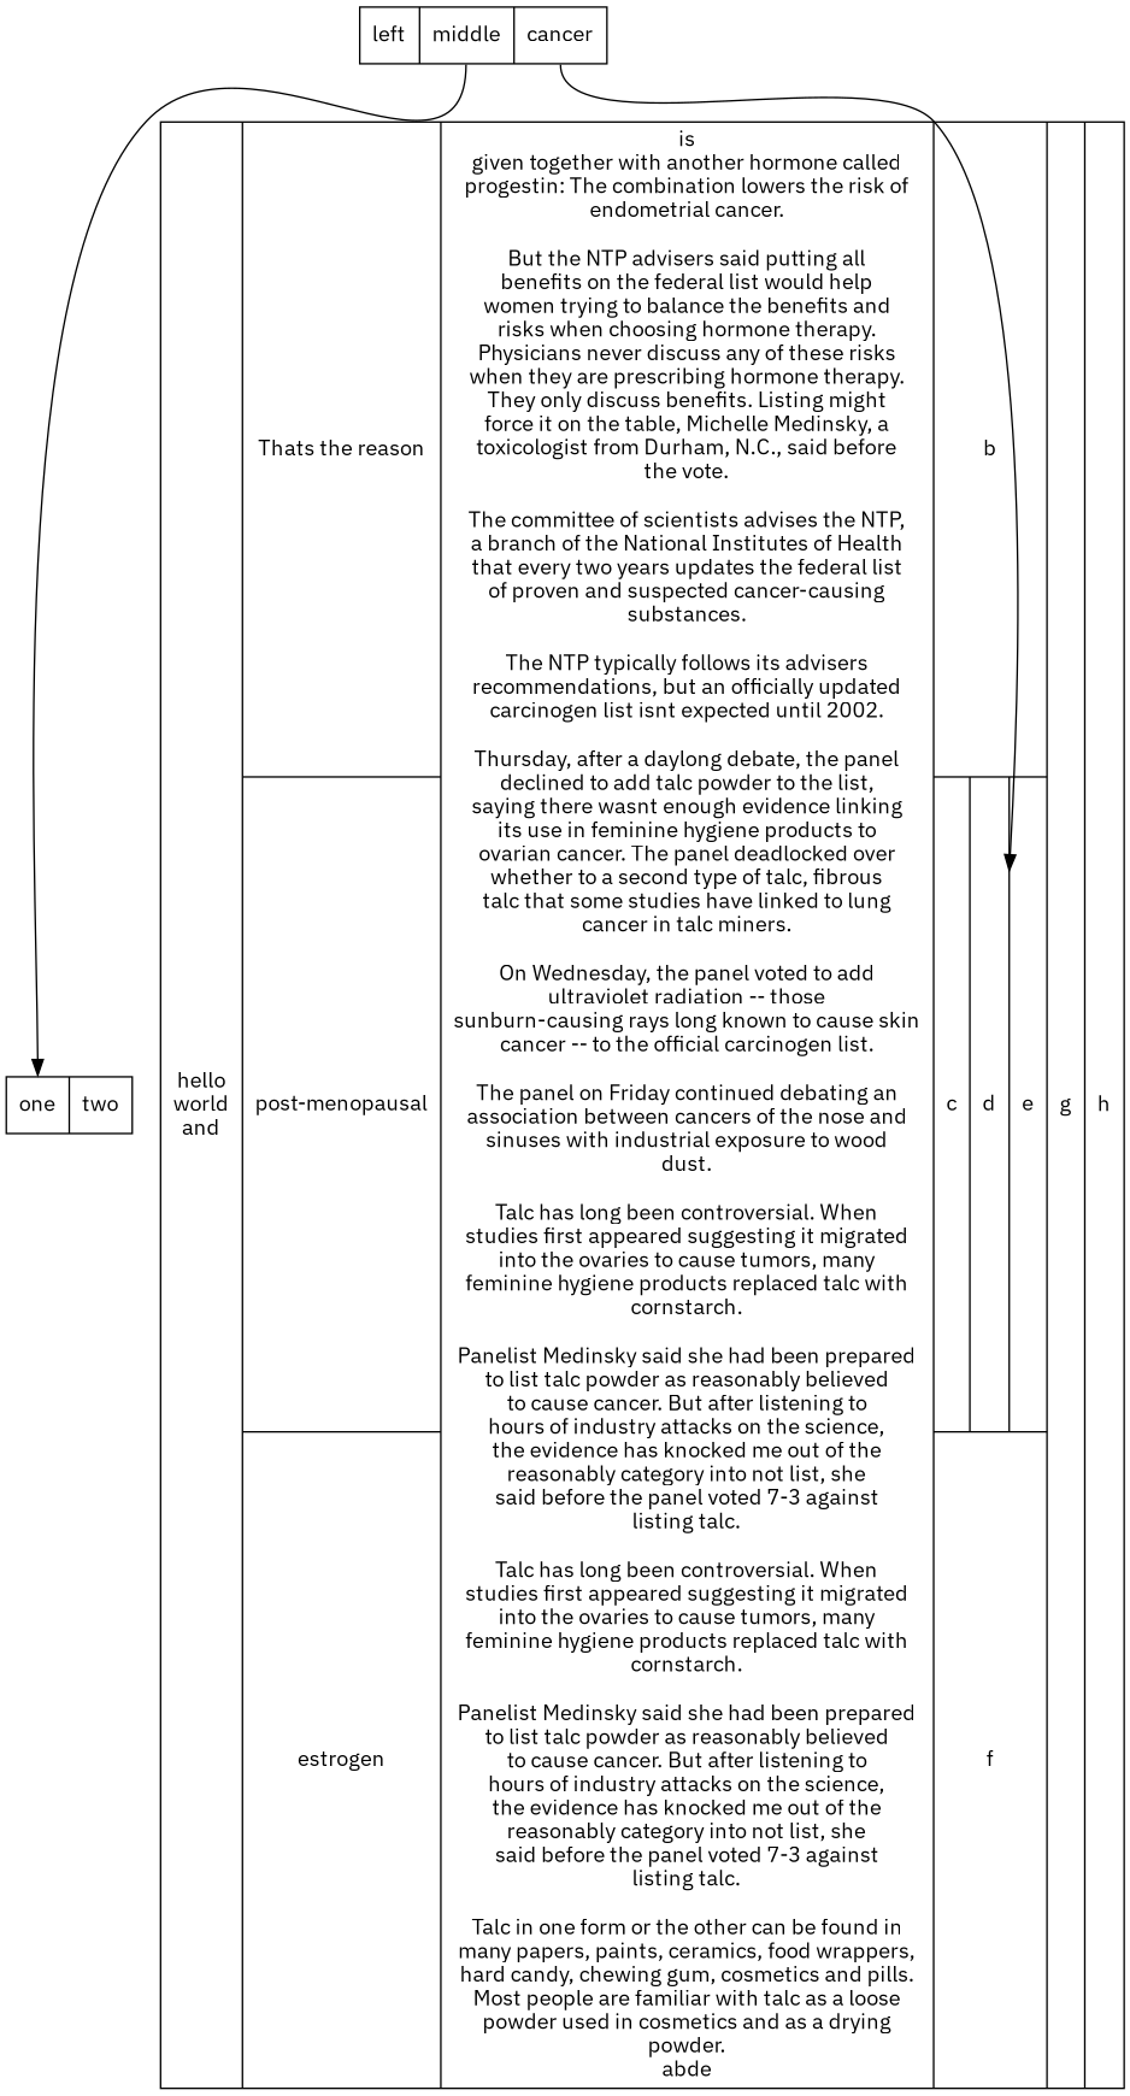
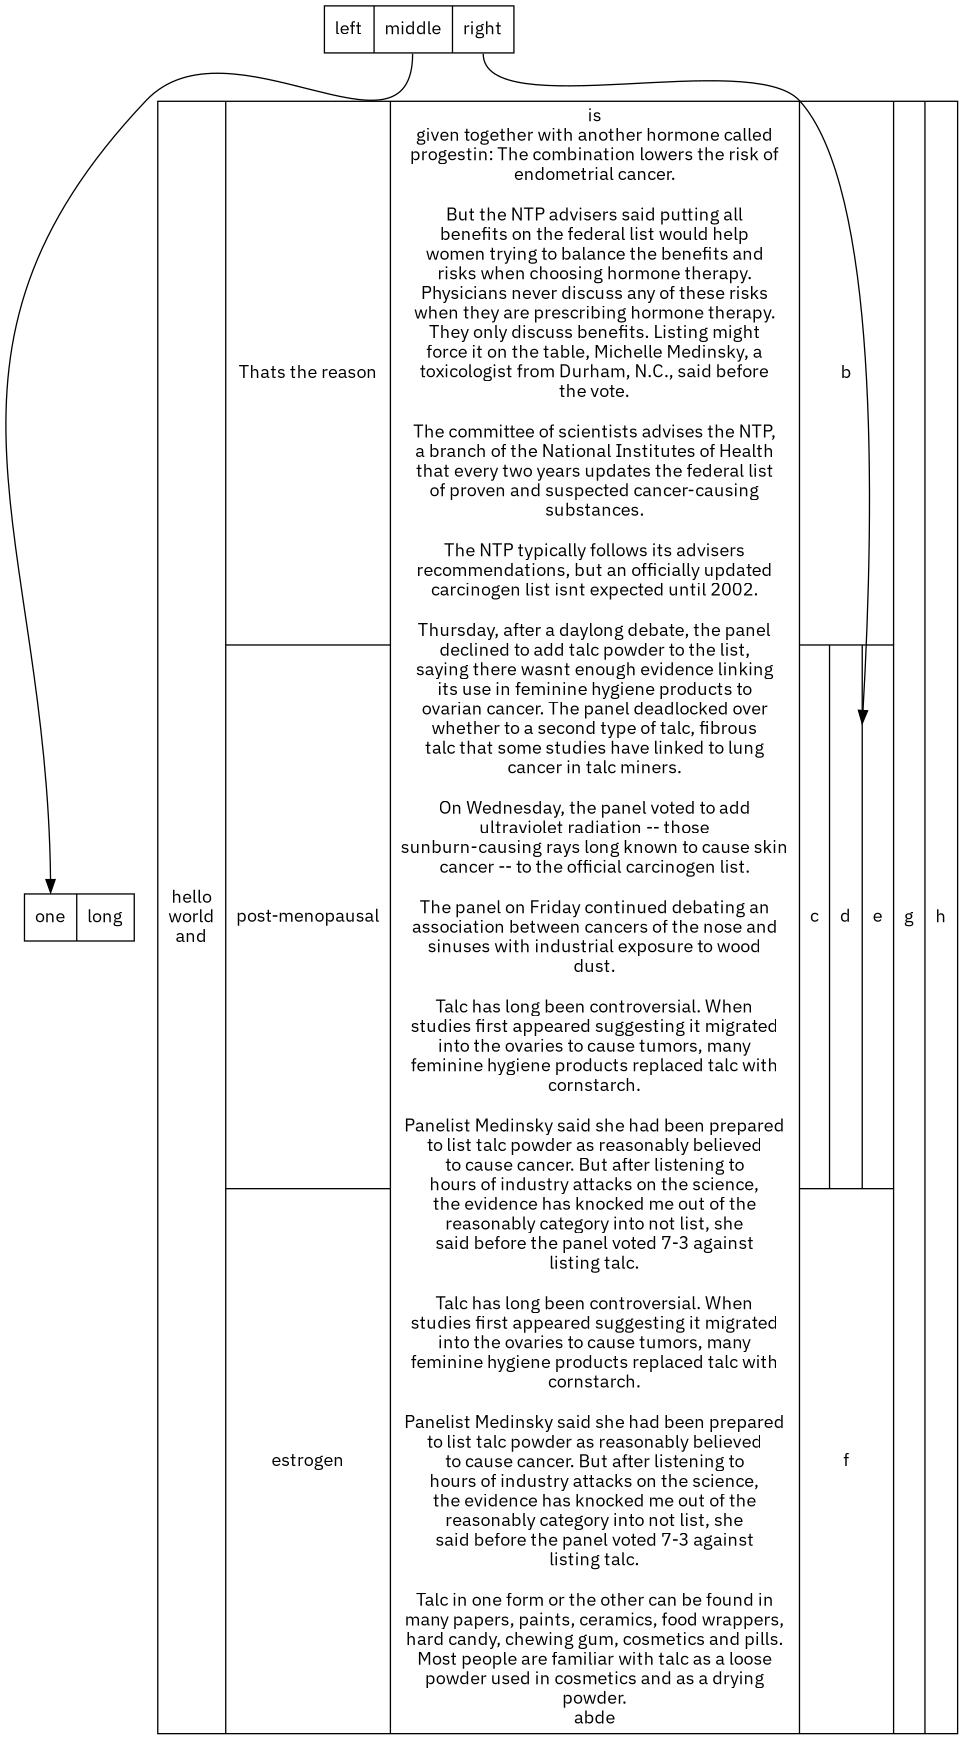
  digraph {
    fontname="IBM Plex Sans"
    node [fontname="IBM Plex Sans" shape=record]
    edge [fontname="IBM Plex Sans"]
-   n1 [label="<f0> left|<f1> middle|<f2> cancer"]
-   n2 [label="<f0> one|<f1> two"]
+   n1 [label="<f0> left|<f1> middle|<f2> right"]
+   n2 [label="<f0> one|<f1> long"]
    n3 [label="hello\nworld\nand  | { Thats the reason | post-menopausal | estrogen } | is\ngiven together with another hormone called\nprogestin: The combination lowers the risk of\nendometrial cancer.\n\nBut the NTP advisers said putting all\nbenefits on the federal list would help\nwomen trying to balance the benefits and\nrisks when choosing hormone therapy.\nPhysicians never discuss any of these risks\nwhen they are prescribing hormone therapy.\nThey only discuss benefits. Listing might\nforce it on the table, Michelle Medinsky, a\ntoxicologist from Durham, N.C., said before\nthe vote.\n\nThe committee of scientists advises the NTP,\na branch of the National Institutes of Health\nthat every two years updates the federal list\nof proven and suspected cancer-causing\nsubstances.\n\nThe NTP typically follows its advisers\nrecommendations, but an officially updated\ncarcinogen list isnt expected until 2002.\n\nThursday, after a daylong debate, the panel\ndeclined to add talc powder to the list,\nsaying there wasnt enough evidence linking\nits use in feminine hygiene products to\novarian cancer. The panel deadlocked over\nwhether to a second type of talc, fibrous\ntalc that some studies have linked to lung\ncancer in talc miners.\n\nOn Wednesday, the panel voted to add\nultraviolet radiation -- those\nsunburn-causing rays long known to cause skin\ncancer -- to the official carcinogen list.\n\nThe panel on Friday continued debating an\nassociation between cancers of the nose and\nsinuses with industrial exposure to wood\ndust.\n\nTalc has long been controversial. When\nstudies first appeared suggesting it migrated\ninto the ovaries to cause tumors, many\nfeminine hygiene products replaced talc with\ncornstarch.\n\nPanelist Medinsky said she had been prepared\nto list talc powder as reasonably believed\nto cause cancer. But after listening to\nhours of industry attacks on the science,\nthe evidence has knocked me out of the\nreasonably category into not list, she\nsaid before the panel voted 7-3 against\nlisting talc.\n\nTalc has long been controversial. When\nstudies first appeared suggesting it migrated\ninto the ovaries to cause tumors, many\nfeminine hygiene products replaced talc with\ncornstarch.\n\nPanelist Medinsky said she had been prepared\nto list talc powder as reasonably believed\nto cause cancer. But after listening to\nhours of industry attacks on the science,\nthe evidence has knocked me out of the\nreasonably category into not list, she\nsaid before the panel voted 7-3 against\nlisting talc.\n\nTalc in one form or the other can be found in\nmany papers, paints, ceramics, food wrappers,\nhard candy, chewing gum, cosmetics and pills.\nMost people are familiar with talc as a loose\npowder used in cosmetics and as a drying\npowder.\nabde |{ b |{c|<here> d|e}| f}| g | h"]
    n1 -> n2 [headport=f0 tailport=f1]
    n1 -> n3 [headport=here tailport=f2]
  }
